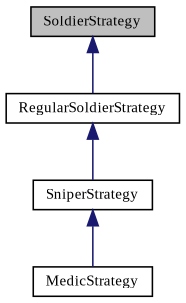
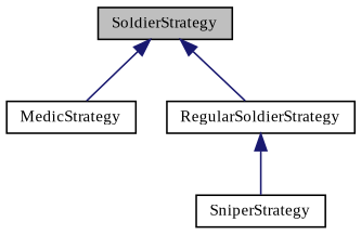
  digraph {
    fontname="Liberation Serif"
    node [color=black fillcolor=white fontname="Liberation Serif" fontsize=10 shape=record style=filled]
    edge [color=midnightblue dir=back fontname="Liberation Serif" fontsize=10 labelfontname=Helvetica labelfontsize=10 style=solid]
    n1 [fillcolor=grey75 fontcolor=black height=0.2 label=SoldierStrategy width=0.4]
    n2 [height=0.2 label=MedicStrategy width=0.4]
    n3 [height=0.2 label=RegularSoldierStrategy width=0.4]
    n4 [height=0.2 label=SniperStrategy width=0.4]
-   n4 -> n2
+   n1 -> n2
    n1 -> n3
    n3 -> n4
  }
